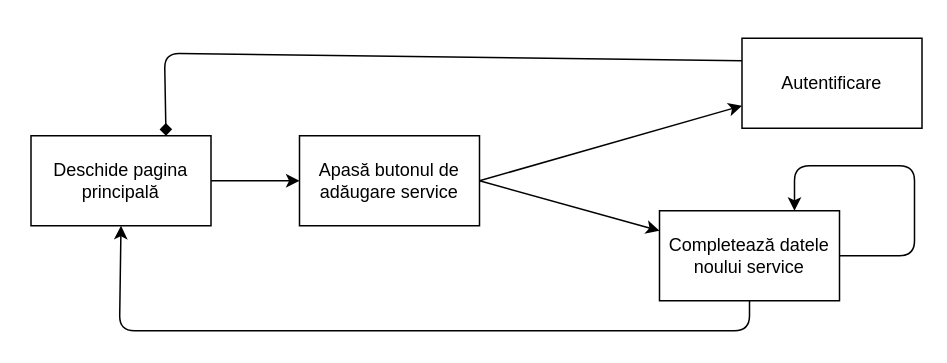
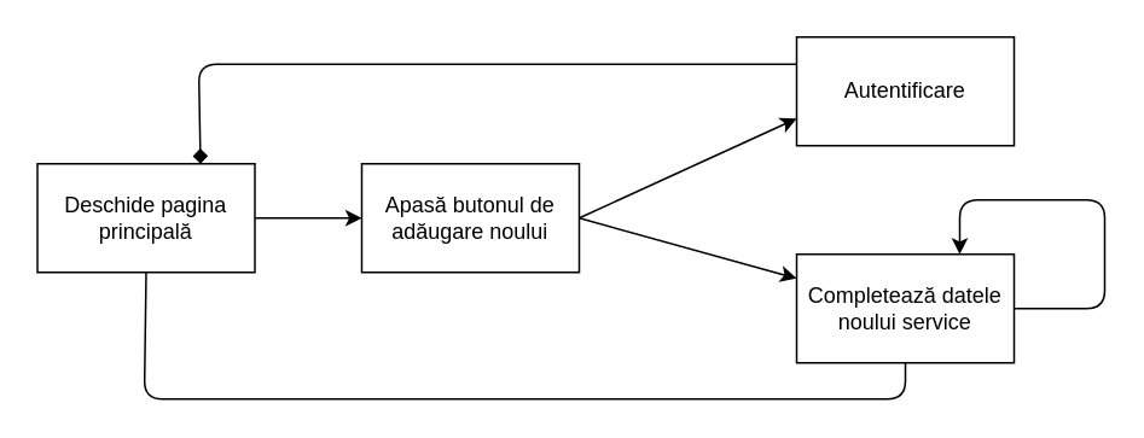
  <mxCell id="0" />
  <mxCell id="1" parent="0" />
  <mxCell id="2" value="Deschide pagina principală" style="rounded=0;whiteSpace=wrap;html=1;" vertex="1" parent="1"><mxGeometry x="20" y="90" width="120" height="60" as="geometry" /></mxCell>
  <mxCell id="3" value="" style="endArrow=classic;html=1;exitX=1;exitY=0.5;exitDx=0;exitDy=0;" edge="1" parent="1" source="2" target="4"><mxGeometry width="50" height="50" relative="1" as="geometry"><mxPoint x="-151" y="260" as="sourcePoint" /><mxPoint x="249" y="170" as="targetPoint" /></mxGeometry></mxCell>
- <mxCell id="4" value="Apasă butonul de adăugare service" style="rounded=0;whiteSpace=wrap;html=1;" vertex="1" parent="1"><mxGeometry x="199" y="90" width="120" height="60" as="geometry" /></mxCell>
+ <mxCell id="4" value="Apasă butonul de adăugare noului" style="rounded=0;whiteSpace=wrap;html=1;" vertex="1" parent="1"><mxGeometry x="199" y="90" width="120" height="60" as="geometry" /></mxCell>
  <mxCell id="5" value="" style="endArrow=classic;html=1;exitX=1;exitY=0.5;exitDx=0;exitDy=0;entryX=0;entryY=0.75;entryDx=0;entryDy=0;" edge="1" parent="1" source="4" target="6"><mxGeometry width="50" height="50" relative="1" as="geometry"><mxPoint x="-151" y="260" as="sourcePoint" /><mxPoint x="419" y="70" as="targetPoint" /></mxGeometry></mxCell>
- <mxCell id="6" value="Autentificare" style="rounded=0;whiteSpace=wrap;html=1;" vertex="1" parent="1"><mxGeometry x="494" y="25" width="120" height="60" as="geometry" /></mxCell>
+ <mxCell id="6" value="Autentificare" style="rounded=0;whiteSpace=wrap;html=1;" vertex="1" parent="1"><mxGeometry x="439" y="20" width="120" height="60" as="geometry" /></mxCell>
  <mxCell id="7" value="" style="endArrow=diamond;html=1;entryX=0.75;entryY=0;entryDx=0;entryDy=0;exitX=0;exitY=0.25;exitDx=0;exitDy=0;" edge="1" parent="1" source="6" target="2"><mxGeometry width="50" height="50" relative="1" as="geometry"><mxPoint x="-151" y="260" as="sourcePoint" /><mxPoint x="-101" y="210" as="targetPoint" /><Array as="points"><mxPoint x="109" y="35" /></Array></mxGeometry></mxCell>
  <mxCell id="8" value="" style="endArrow=classic;html=1;exitX=1;exitY=0.5;exitDx=0;exitDy=0;" edge="1" parent="1" source="4" target="9"><mxGeometry width="50" height="50" relative="1" as="geometry"><mxPoint x="-151" y="260" as="sourcePoint" /><mxPoint x="429" y="180" as="targetPoint" /></mxGeometry></mxCell>
  <mxCell id="9" value="Completează datele noului service" style="rounded=0;whiteSpace=wrap;html=1;" vertex="1" parent="1"><mxGeometry x="439" y="140" width="120" height="60" as="geometry" /></mxCell>
  <mxCell id="10" value="" style="endArrow=classic;html=1;entryX=0.75;entryY=0;entryDx=0;entryDy=0;exitX=1;exitY=0.5;exitDx=0;exitDy=0;" edge="1" parent="1" source="9" target="9"><mxGeometry width="50" height="50" relative="1" as="geometry"><mxPoint x="-151" y="270" as="sourcePoint" /><mxPoint x="-101" y="220" as="targetPoint" /><Array as="points"><mxPoint x="609" y="170" /><mxPoint x="609" y="110" /><mxPoint x="529" y="110" /></Array></mxGeometry></mxCell>
- <mxCell id="11" value="" style="endArrow=classic;html=1;entryX=0.5;entryY=1;entryDx=0;entryDy=0;exitX=0.5;exitY=1;exitDx=0;exitDy=0;" edge="1" parent="1" source="9" target="2"><mxGeometry width="50" height="50" relative="1" as="geometry"><mxPoint x="-151" y="270" as="sourcePoint" /><mxPoint x="-101" y="220" as="targetPoint" /><Array as="points"><mxPoint x="499" y="220" /><mxPoint x="79" y="220" /></Array></mxGeometry></mxCell>
+ <mxCell id="11" value="" style="endArrow=none;html=1;entryX=0.5;entryY=1;entryDx=0;entryDy=0;exitX=0.5;exitY=1;exitDx=0;exitDy=0;" edge="1" parent="1" source="9" target="2"><mxGeometry width="50" height="50" relative="1" as="geometry"><mxPoint x="-151" y="270" as="sourcePoint" /><mxPoint x="-101" y="220" as="targetPoint" /><Array as="points"><mxPoint x="499" y="220" /><mxPoint x="79" y="220" /></Array></mxGeometry></mxCell>
